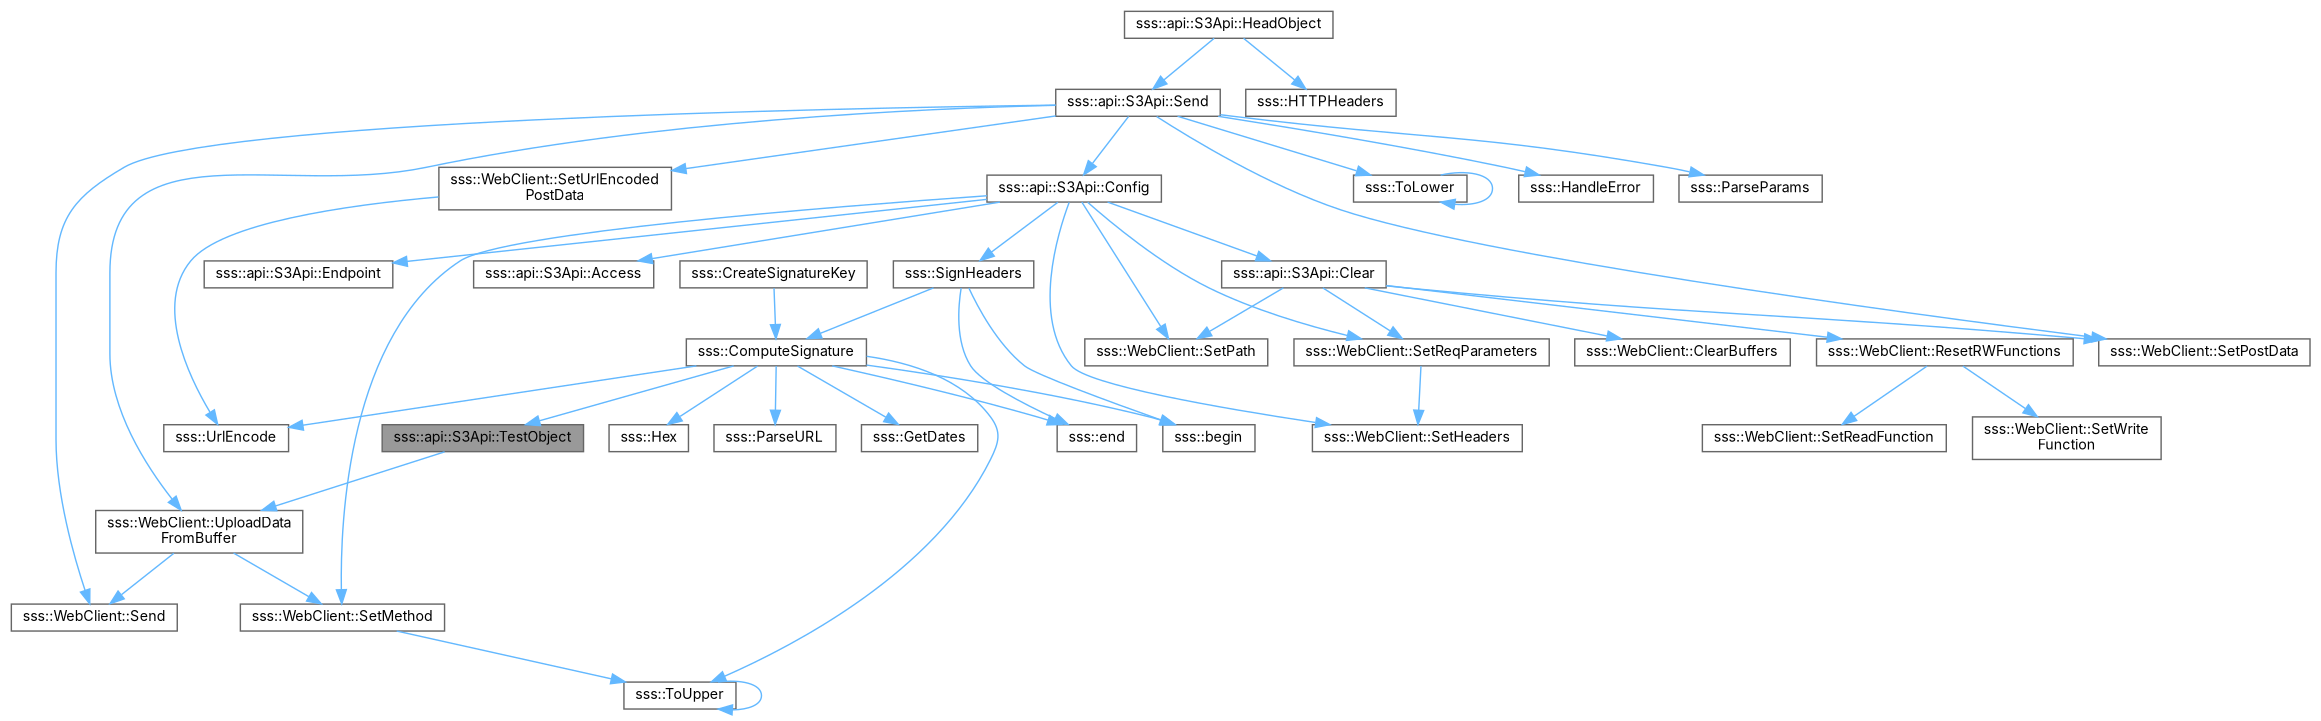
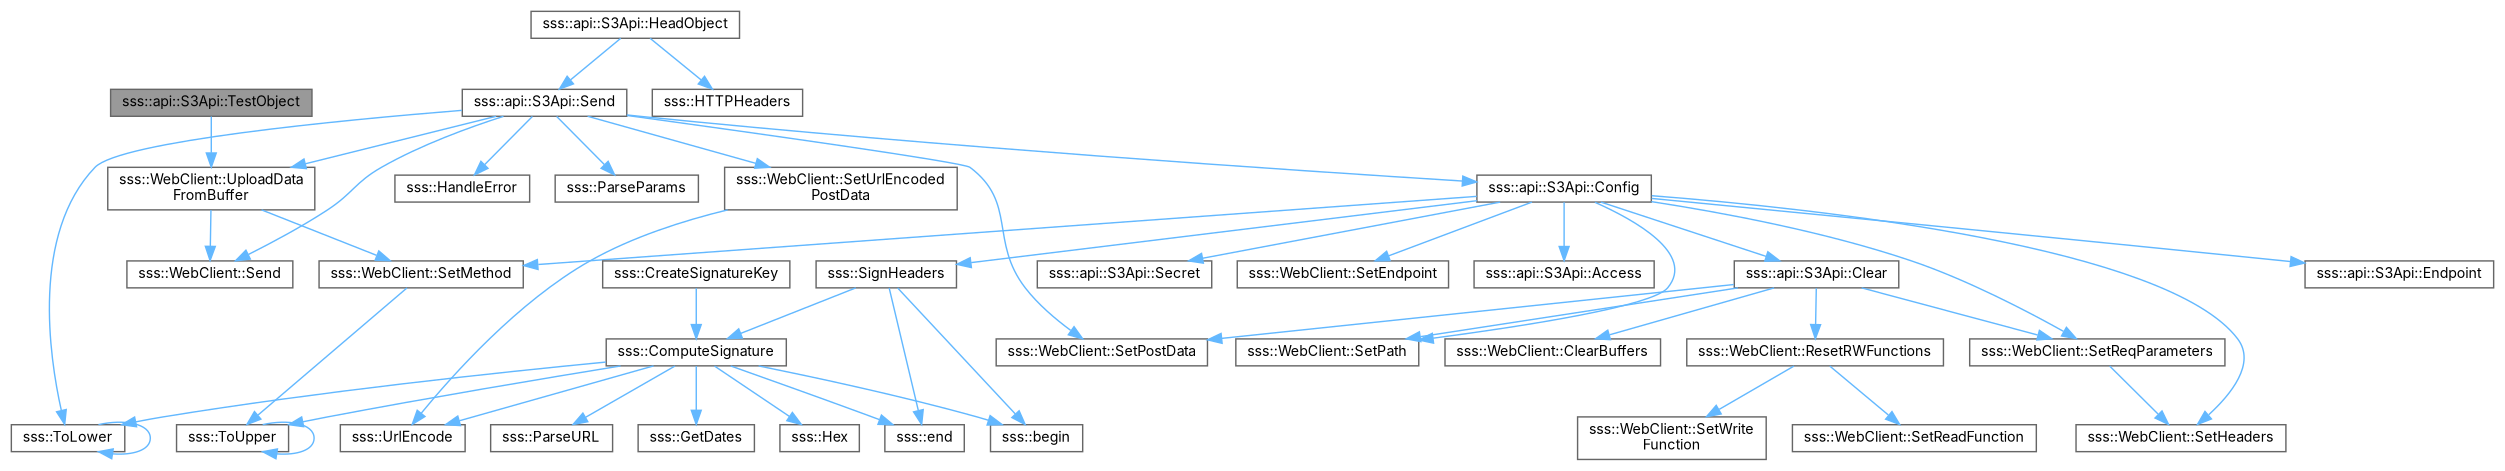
  digraph {
    fontname=Inter
    rankdir=TB
    node [color=grey40 fillcolor=white fontname=Inter fontsize=10 shape=box style=filled]
    edge [color=steelblue1 fontname=Inter fontsize=10 labelfontname=Helvetica labelfontsize=10 style=solid]
    n1 [color=gray40 fillcolor=grey60 fontcolor=black height=0.2 label="sss::api::S3Api::TestObject" width=0.4]
    n2 [height=0.2 label="sss::WebClient::UploadData\lFromBuffer" width=0.4]
    n3 [height=0.2 label="sss::api::S3Api::HeadObject" width=0.4]
    n4 [height=0.2 label="sss::HTTPHeaders" width=0.4]
    n5 [height=0.2 label="sss::api::S3Api::Send" width=0.4]
    n6 [height=0.2 label="sss::api::S3Api::Config" width=0.4]
    n7 [height=0.2 label="sss::WebClient::SetPostData" width=0.4]
    n8 [height=0.2 label="sss::ToLower" width=0.4]
    n9 [height=0.2 label="sss::HandleError" width=0.4]
    n10 [height=0.2 label="sss::ParseParams" width=0.4]
    n11 [height=0.2 label="sss::WebClient::Send" width=0.4]
    n12 [height=0.2 label="sss::WebClient::SetUrlEncoded\lPostData" width=0.4]
    n13 [height=0.2 label="sss::api::S3Api::Access" width=0.4]
    n14 [height=0.2 label="sss::api::S3Api::Clear" width=0.4]
    n15 [height=0.2 label="sss::WebClient::SetHeaders" width=0.4]
    n16 [height=0.2 label="sss::WebClient::SetPath" width=0.4]
    n17 [height=0.2 label="sss::WebClient::SetReqParameters" width=0.4]
    n18 [height=0.2 label="sss::api::S3Api::Endpoint" width=0.4]
+   n19 [height=0.2 label="sss::api::S3Api::Secret" width=0.4]
+   n20 [height=0.2 label="sss::WebClient::SetEndpoint" width=0.4]
    n21 [height=0.2 label="sss::WebClient::SetMethod" width=0.4]
    n22 [height=0.2 label="sss::SignHeaders" width=0.4]
    n23 [height=0.2 label="sss::UrlEncode" width=0.4]
    n24 [height=0.2 label="sss::WebClient::ClearBuffers" width=0.4]
    n25 [height=0.2 label="sss::WebClient::ResetRWFunctions" width=0.4]
    n26 [height=0.2 label="sss::ToUpper" width=0.4]
    n27 [height=0.2 label="sss::begin" width=0.4]
    n28 [height=0.2 label="sss::ComputeSignature" width=0.4]
    n29 [height=0.2 label="sss::end" width=0.4]
    n30 [height=0.2 label="sss::WebClient::SetReadFunction" width=0.4]
    n31 [height=0.2 label="sss::WebClient::SetWrite\lFunction" width=0.4]
    n32 [height=0.2 label="sss::GetDates" width=0.4]
    n33 [height=0.2 label="sss::Hex" width=0.4]
    n34 [height=0.2 label="sss::ParseURL" width=0.4]
    n35 [height=0.2 label="sss::CreateSignatureKey" width=0.4]
    n1 -> n2
    n2 -> n11
    n2 -> n21
    n3 -> n4
    n3 -> n5
    n5 -> n2
    n5 -> n6
    n5 -> n7
    n5 -> n8
    n5 -> n9
    n5 -> n10
    n5 -> n11
    n5 -> n12
    n6 -> n13
    n6 -> n14
    n6 -> n15
    n6 -> n16
    n6 -> n17
    n6 -> n18
+   n6 -> n19
+   n6 -> n20
    n6 -> n21
    n6 -> n22
    n8 -> n8
    n12 -> n23
    n14 -> n7
    n14 -> n16
    n14 -> n17
    n14 -> n24
    n14 -> n25
    n17 -> n15
    n21 -> n26
    n22 -> n27
    n22 -> n28
    n22 -> n29
    n25 -> n30
    n25 -> n31
    n26 -> n26
-   n28 -> n1
+   n28 -> n8
    n28 -> n23
    n28 -> n26
    n28 -> n27
    n28 -> n29
    n28 -> n32
    n28 -> n33
    n28 -> n34
    n35 -> n28
  }
